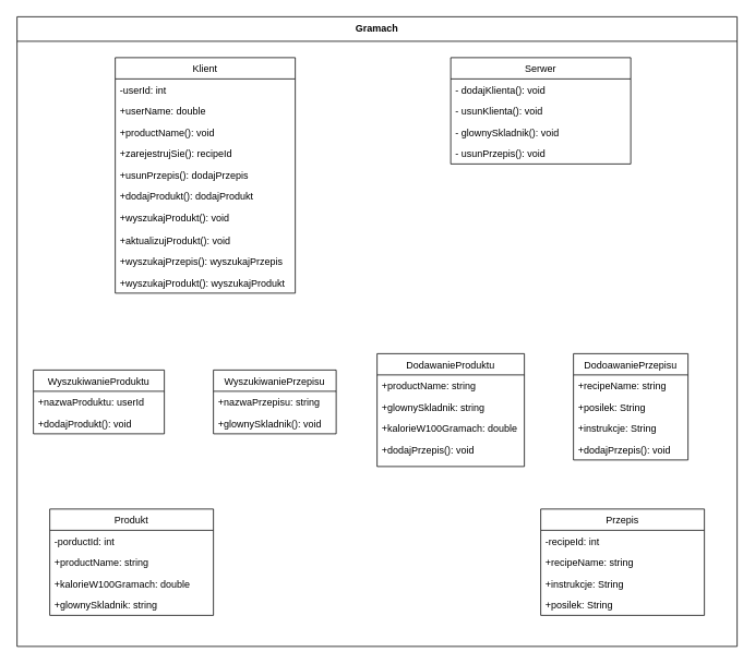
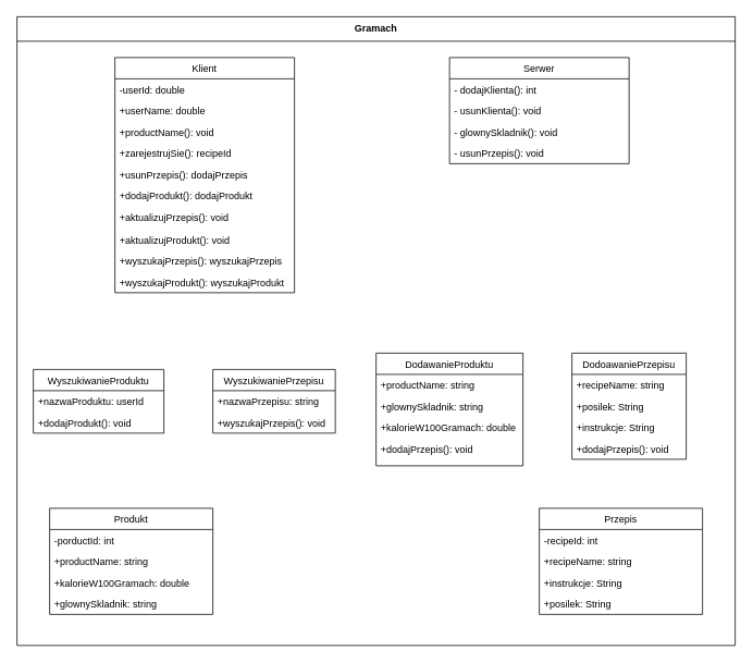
  <mxCell id="0" />
  <mxCell id="1" parent="0" />
  <mxCell id="2" value="Gramach" style="swimlane;whiteSpace=wrap;startSize=30;" parent="1" vertex="1"><mxGeometry x="20" y="20" width="880" height="770" as="geometry" /></mxCell>
  <mxCell id="3" value="Serwer" style="swimlane;fontStyle=0;childLayout=stackLayout;horizontal=1;startSize=26;fillColor=none;horizontalStack=0;resizeParent=1;resizeParentMax=0;resizeLast=0;collapsible=1;marginBottom=0;" vertex="1" parent="2"><mxGeometry x="530" y="50" width="220" height="130" as="geometry" /></mxCell>
- <mxCell id="4" value="- dodajKlienta(): void" style="text;strokeColor=none;fillColor=none;align=left;verticalAlign=top;spacingLeft=4;spacingRight=4;overflow=hidden;rotatable=0;points=[[0,0.5],[1,0.5]];portConstraint=eastwest;" vertex="1" parent="3"><mxGeometry y="26" width="220" height="26" as="geometry" /></mxCell>
+ <mxCell id="4" value="- dodajKlienta(): int" style="text;strokeColor=none;fillColor=none;align=left;verticalAlign=top;spacingLeft=4;spacingRight=4;overflow=hidden;rotatable=0;points=[[0,0.5],[1,0.5]];portConstraint=eastwest;" vertex="1" parent="3"><mxGeometry y="26" width="220" height="26" as="geometry" /></mxCell>
  <mxCell id="5" value="- usunKlienta(): void" style="text;strokeColor=none;fillColor=none;align=left;verticalAlign=top;spacingLeft=4;spacingRight=4;overflow=hidden;rotatable=0;points=[[0,0.5],[1,0.5]];portConstraint=eastwest;" vertex="1" parent="3"><mxGeometry y="52" width="220" height="26" as="geometry" /></mxCell>
  <mxCell id="6" value="- glownySkladnik(): void&#10;" style="text;strokeColor=none;fillColor=none;align=left;verticalAlign=top;spacingLeft=4;spacingRight=4;overflow=hidden;rotatable=0;points=[[0,0.5],[1,0.5]];portConstraint=eastwest;" vertex="1" parent="3"><mxGeometry y="78" width="220" height="26" as="geometry" /></mxCell>
  <mxCell id="7" value="- usunPrzepis(): void" style="text;strokeColor=none;fillColor=none;align=left;verticalAlign=top;spacingLeft=4;spacingRight=4;overflow=hidden;rotatable=0;points=[[0,0.5],[1,0.5]];portConstraint=eastwest;" vertex="1" parent="3"><mxGeometry y="104" width="220" height="26" as="geometry" /></mxCell>
  <mxCell id="8" value="Klient" style="swimlane;fontStyle=0;childLayout=stackLayout;horizontal=1;startSize=26;fillColor=none;horizontalStack=0;resizeParent=1;resizeParentMax=0;resizeLast=0;collapsible=1;marginBottom=0;" vertex="1" parent="2"><mxGeometry x="120" y="50" width="220" height="288" as="geometry" /></mxCell>
- <mxCell id="9" value="-userId: int" style="text;strokeColor=none;fillColor=none;align=left;verticalAlign=top;spacingLeft=4;spacingRight=4;overflow=hidden;rotatable=0;points=[[0,0.5],[1,0.5]];portConstraint=eastwest;" vertex="1" parent="8"><mxGeometry y="26" width="220" height="26" as="geometry" /></mxCell>
+ <mxCell id="9" value="-userId: double" style="text;strokeColor=none;fillColor=none;align=left;verticalAlign=top;spacingLeft=4;spacingRight=4;overflow=hidden;rotatable=0;points=[[0,0.5],[1,0.5]];portConstraint=eastwest;" vertex="1" parent="8"><mxGeometry y="26" width="220" height="26" as="geometry" /></mxCell>
  <mxCell id="10" value="+userName: double" style="text;align=left;verticalAlign=top;spacingLeft=4;spacingRight=4;overflow=hidden;rotatable=0;points=[[0,0.5],[1,0.5]];portConstraint=eastwest;" vertex="1" parent="8"><mxGeometry y="52" width="220" height="26" as="geometry" /></mxCell>
  <mxCell id="11" value="+productName(): void" style="text;fillColor=none;align=left;verticalAlign=top;spacingLeft=4;spacingRight=4;overflow=hidden;rotatable=0;points=[[0,0.5],[1,0.5]];portConstraint=eastwest;" vertex="1" parent="8"><mxGeometry y="78" width="220" height="26" as="geometry" /></mxCell>
  <mxCell id="12" value="+zarejestrujSie(): recipeId" style="text;fillColor=none;align=left;verticalAlign=top;spacingLeft=4;spacingRight=4;overflow=hidden;rotatable=0;points=[[0,0.5],[1,0.5]];portConstraint=eastwest;" vertex="1" parent="8"><mxGeometry y="104" width="220" height="26" as="geometry" /></mxCell>
  <mxCell id="13" value="+usunPrzepis(): dodajPrzepis" style="text;fillColor=none;align=left;verticalAlign=top;spacingLeft=4;spacingRight=4;overflow=hidden;rotatable=0;points=[[0,0.5],[1,0.5]];portConstraint=eastwest;" vertex="1" parent="8"><mxGeometry y="130" width="220" height="26" as="geometry" /></mxCell>
  <mxCell id="14" value="+dodajProdukt(): dodajProdukt" style="text;fillColor=none;align=left;verticalAlign=top;spacingLeft=4;spacingRight=4;overflow=hidden;rotatable=0;points=[[0,0.5],[1,0.5]];portConstraint=eastwest;" vertex="1" parent="8"><mxGeometry y="156" width="220" height="26" as="geometry" /></mxCell>
- <mxCell id="15" value="+wyszukajProdukt(): void" style="text;fillColor=none;align=left;verticalAlign=top;spacingLeft=4;spacingRight=4;overflow=hidden;rotatable=0;points=[[0,0.5],[1,0.5]];portConstraint=eastwest;" vertex="1" parent="8"><mxGeometry y="182" width="220" height="28" as="geometry" /></mxCell>
+ <mxCell id="15" value="+aktualizujPrzepis(): void" style="text;fillColor=none;align=left;verticalAlign=top;spacingLeft=4;spacingRight=4;overflow=hidden;rotatable=0;points=[[0,0.5],[1,0.5]];portConstraint=eastwest;" vertex="1" parent="8"><mxGeometry y="182" width="220" height="28" as="geometry" /></mxCell>
  <mxCell id="16" value="+aktualizujProdukt(): void" style="text;fillColor=none;align=left;verticalAlign=top;spacingLeft=4;spacingRight=4;overflow=hidden;rotatable=0;points=[[0,0.5],[1,0.5]];portConstraint=eastwest;" vertex="1" parent="8"><mxGeometry y="210" width="220" height="26" as="geometry" /></mxCell>
  <mxCell id="17" value="+wyszukajPrzepis(): wyszukajPrzepis" style="text;fillColor=none;align=left;verticalAlign=top;spacingLeft=4;spacingRight=4;overflow=hidden;rotatable=0;points=[[0,0.5],[1,0.5]];portConstraint=eastwest;" vertex="1" parent="8"><mxGeometry y="236" width="220" height="26" as="geometry" /></mxCell>
  <mxCell id="18" value="+wyszukajProdukt(): wyszukajProdukt" style="text;fillColor=none;align=left;verticalAlign=top;spacingLeft=4;spacingRight=4;overflow=hidden;rotatable=0;points=[[0,0.5],[1,0.5]];portConstraint=eastwest;" vertex="1" parent="8"><mxGeometry y="262" width="220" height="26" as="geometry" /></mxCell>
  <mxCell id="19" value="DodoawaniePrzepisu" style="swimlane;fontStyle=0;childLayout=stackLayout;horizontal=1;startSize=26;fillColor=none;horizontalStack=0;resizeParent=1;resizeParentMax=0;resizeLast=0;collapsible=1;marginBottom=0;strokeColor=#000000;" vertex="1" parent="2"><mxGeometry x="680" y="412" width="140" height="130" as="geometry" /></mxCell>
  <mxCell id="20" value="+recipeName: string&#10;" style="text;strokeColor=none;fillColor=none;align=left;verticalAlign=top;spacingLeft=4;spacingRight=4;overflow=hidden;rotatable=0;points=[[0,0.5],[1,0.5]];portConstraint=eastwest;" vertex="1" parent="19"><mxGeometry y="26" width="140" height="26" as="geometry" /></mxCell>
  <mxCell id="21" value="+posilek: String&#10;" style="text;strokeColor=none;fillColor=none;align=left;verticalAlign=top;spacingLeft=4;spacingRight=4;overflow=hidden;rotatable=0;points=[[0,0.5],[1,0.5]];portConstraint=eastwest;" vertex="1" parent="19"><mxGeometry y="52" width="140" height="26" as="geometry" /></mxCell>
  <mxCell id="22" value="+instrukcje: String" style="text;strokeColor=none;fillColor=none;align=left;verticalAlign=top;spacingLeft=4;spacingRight=4;overflow=hidden;rotatable=0;points=[[0,0.5],[1,0.5]];portConstraint=eastwest;" vertex="1" parent="19"><mxGeometry y="78" width="140" height="26" as="geometry" /></mxCell>
  <mxCell id="23" value="+dodajPrzepis(): void&#10;" style="text;strokeColor=none;fillColor=none;align=left;verticalAlign=top;spacingLeft=4;spacingRight=4;overflow=hidden;rotatable=0;points=[[0,0.5],[1,0.5]];portConstraint=eastwest;" vertex="1" parent="19"><mxGeometry y="104" width="140" height="26" as="geometry" /></mxCell>
  <mxCell id="24" value="WyszukiwaniePrzepisu" style="swimlane;fontStyle=0;childLayout=stackLayout;horizontal=1;startSize=26;fillColor=none;horizontalStack=0;resizeParent=1;resizeParentMax=0;resizeLast=0;collapsible=1;marginBottom=0;strokeColor=#000000;" vertex="1" parent="2"><mxGeometry x="240" y="432" width="150" height="78" as="geometry" /></mxCell>
  <mxCell id="25" value="+nazwaPrzepisu: string&#10;" style="text;strokeColor=none;fillColor=none;align=left;verticalAlign=top;spacingLeft=4;spacingRight=4;overflow=hidden;rotatable=0;points=[[0,0.5],[1,0.5]];portConstraint=eastwest;" vertex="1" parent="24"><mxGeometry y="26" width="150" height="26" as="geometry" /></mxCell>
- <mxCell id="26" value="+glownySkladnik(): void" style="text;strokeColor=none;fillColor=none;align=left;verticalAlign=top;spacingLeft=4;spacingRight=4;overflow=hidden;rotatable=0;points=[[0,0.5],[1,0.5]];portConstraint=eastwest;" vertex="1" parent="24"><mxGeometry y="52" width="150" height="26" as="geometry" /></mxCell>
+ <mxCell id="26" value="+wyszukajPrzepis(): void" style="text;strokeColor=none;fillColor=none;align=left;verticalAlign=top;spacingLeft=4;spacingRight=4;overflow=hidden;rotatable=0;points=[[0,0.5],[1,0.5]];portConstraint=eastwest;" vertex="1" parent="24"><mxGeometry y="52" width="150" height="26" as="geometry" /></mxCell>
  <mxCell id="27" value="WyszukiwanieProduktu" style="swimlane;fontStyle=0;childLayout=stackLayout;horizontal=1;startSize=26;fillColor=none;horizontalStack=0;resizeParent=1;resizeParentMax=0;resizeLast=0;collapsible=1;marginBottom=0;strokeColor=#000000;" vertex="1" parent="2"><mxGeometry x="20" y="432" width="160" height="78" as="geometry" /></mxCell>
  <mxCell id="28" value="+nazwaProduktu: userId" style="text;strokeColor=none;fillColor=none;align=left;verticalAlign=top;spacingLeft=4;spacingRight=4;overflow=hidden;rotatable=0;points=[[0,0.5],[1,0.5]];portConstraint=eastwest;" vertex="1" parent="27"><mxGeometry y="26" width="160" height="26" as="geometry" /></mxCell>
  <mxCell id="29" value="+dodajProdukt(): void&#10;&#10;" style="text;strokeColor=none;fillColor=none;align=left;verticalAlign=top;spacingLeft=4;spacingRight=4;overflow=hidden;rotatable=0;points=[[0,0.5],[1,0.5]];portConstraint=eastwest;" vertex="1" parent="27"><mxGeometry y="52" width="160" height="26" as="geometry" /></mxCell>
  <mxCell id="30" value="DodawanieProduktu" style="swimlane;fontStyle=0;childLayout=stackLayout;horizontal=1;startSize=26;fillColor=none;horizontalStack=0;resizeParent=1;resizeParentMax=0;resizeLast=0;collapsible=1;marginBottom=0;strokeColor=#000000;" vertex="1" parent="2"><mxGeometry x="440" y="412" width="180" height="138" as="geometry" /></mxCell>
  <mxCell id="31" value="+productName: string" style="text;strokeColor=none;fillColor=none;align=left;verticalAlign=top;spacingLeft=4;spacingRight=4;overflow=hidden;rotatable=0;points=[[0,0.5],[1,0.5]];portConstraint=eastwest;" vertex="1" parent="30"><mxGeometry y="26" width="180" height="26" as="geometry" /></mxCell>
  <mxCell id="32" value="+glownySkladnik: string" style="text;strokeColor=none;fillColor=none;align=left;verticalAlign=top;spacingLeft=4;spacingRight=4;overflow=hidden;rotatable=0;points=[[0,0.5],[1,0.5]];portConstraint=eastwest;" vertex="1" parent="30"><mxGeometry y="52" width="180" height="26" as="geometry" /></mxCell>
  <mxCell id="33" value="+kalorieW100Gramach: double" style="text;strokeColor=none;fillColor=none;align=left;verticalAlign=top;spacingLeft=4;spacingRight=4;overflow=hidden;rotatable=0;points=[[0,0.5],[1,0.5]];portConstraint=eastwest;" vertex="1" parent="30"><mxGeometry y="78" width="180" height="26" as="geometry" /></mxCell>
  <mxCell id="34" value="+dodajPrzepis(): void&#10;" style="text;strokeColor=none;fillColor=none;align=left;verticalAlign=top;spacingLeft=4;spacingRight=4;overflow=hidden;rotatable=0;points=[[0,0.5],[1,0.5]];portConstraint=eastwest;" vertex="1" parent="30"><mxGeometry y="104" width="180" height="34" as="geometry" /></mxCell>
  <mxCell id="35" value="Przepis" style="swimlane;fontStyle=0;childLayout=stackLayout;horizontal=1;startSize=26;fillColor=none;horizontalStack=0;resizeParent=1;resizeParentMax=0;resizeLast=0;collapsible=1;marginBottom=0;strokeColor=#000000;" vertex="1" parent="2"><mxGeometry x="640" y="602" width="200" height="130" as="geometry" /></mxCell>
  <mxCell id="36" value="-recipeId: int" style="text;strokeColor=none;fillColor=none;align=left;verticalAlign=top;spacingLeft=4;spacingRight=4;overflow=hidden;rotatable=0;points=[[0,0.5],[1,0.5]];portConstraint=eastwest;" vertex="1" parent="35"><mxGeometry y="26" width="200" height="26" as="geometry" /></mxCell>
  <mxCell id="37" value="+recipeName: string&#10;" style="text;strokeColor=none;fillColor=none;align=left;verticalAlign=top;spacingLeft=4;spacingRight=4;overflow=hidden;rotatable=0;points=[[0,0.5],[1,0.5]];portConstraint=eastwest;" vertex="1" parent="35"><mxGeometry y="52" width="200" height="26" as="geometry" /></mxCell>
  <mxCell id="38" value="+instrukcje: String" style="text;strokeColor=none;fillColor=none;align=left;verticalAlign=top;spacingLeft=4;spacingRight=4;overflow=hidden;rotatable=0;points=[[0,0.5],[1,0.5]];portConstraint=eastwest;" vertex="1" parent="35"><mxGeometry y="78" width="200" height="26" as="geometry" /></mxCell>
  <mxCell id="39" value="+posilek: String&#10;" style="text;strokeColor=none;fillColor=none;align=left;verticalAlign=top;spacingLeft=4;spacingRight=4;overflow=hidden;rotatable=0;points=[[0,0.5],[1,0.5]];portConstraint=eastwest;" vertex="1" parent="35"><mxGeometry y="104" width="200" height="26" as="geometry" /></mxCell>
  <mxCell id="40" value="Produkt" style="swimlane;fontStyle=0;childLayout=stackLayout;horizontal=1;startSize=26;fillColor=none;horizontalStack=0;resizeParent=1;resizeParentMax=0;resizeLast=0;collapsible=1;marginBottom=0;strokeColor=#000000;" vertex="1" parent="2"><mxGeometry x="40" y="602" width="200" height="130" as="geometry" /></mxCell>
  <mxCell id="41" value="-porductId: int&#10;" style="text;strokeColor=none;fillColor=none;align=left;verticalAlign=top;spacingLeft=4;spacingRight=4;overflow=hidden;rotatable=0;points=[[0,0.5],[1,0.5]];portConstraint=eastwest;" vertex="1" parent="40"><mxGeometry y="26" width="200" height="26" as="geometry" /></mxCell>
  <mxCell id="42" value="+productName: string" style="text;strokeColor=none;fillColor=none;align=left;verticalAlign=top;spacingLeft=4;spacingRight=4;overflow=hidden;rotatable=0;points=[[0,0.5],[1,0.5]];portConstraint=eastwest;" vertex="1" parent="40"><mxGeometry y="52" width="200" height="26" as="geometry" /></mxCell>
  <mxCell id="43" value="+kalorieW100Gramach: double" style="text;strokeColor=none;fillColor=none;align=left;verticalAlign=top;spacingLeft=4;spacingRight=4;overflow=hidden;rotatable=0;points=[[0,0.5],[1,0.5]];portConstraint=eastwest;" vertex="1" parent="40"><mxGeometry y="78" width="200" height="26" as="geometry" /></mxCell>
  <mxCell id="44" value="+glownySkladnik: string" style="text;strokeColor=none;fillColor=none;align=left;verticalAlign=top;spacingLeft=4;spacingRight=4;overflow=hidden;rotatable=0;points=[[0,0.5],[1,0.5]];portConstraint=eastwest;" vertex="1" parent="40"><mxGeometry y="104" width="200" height="26" as="geometry" /></mxCell>
